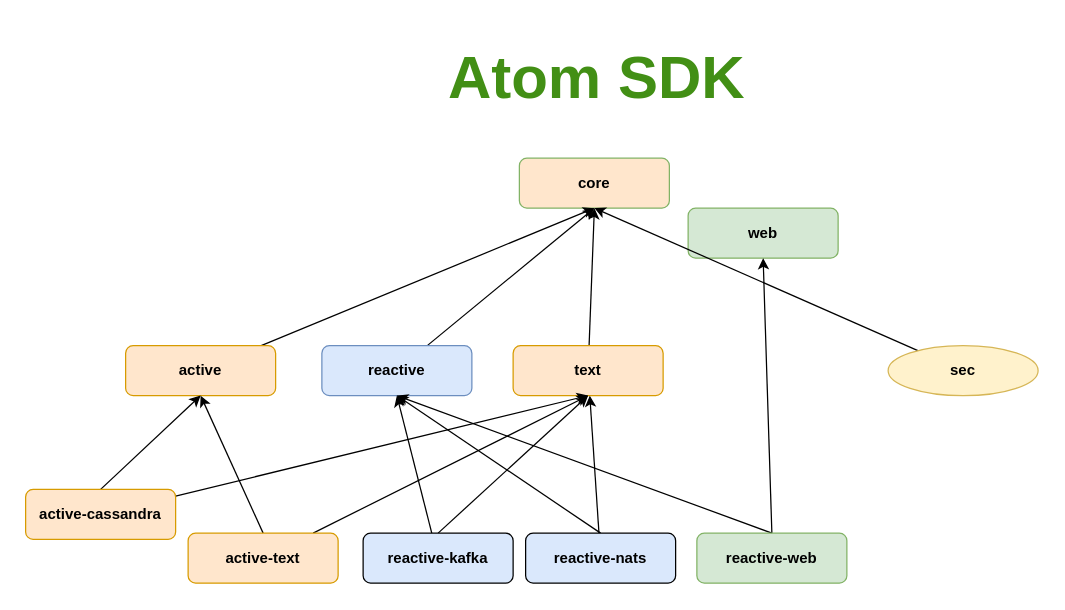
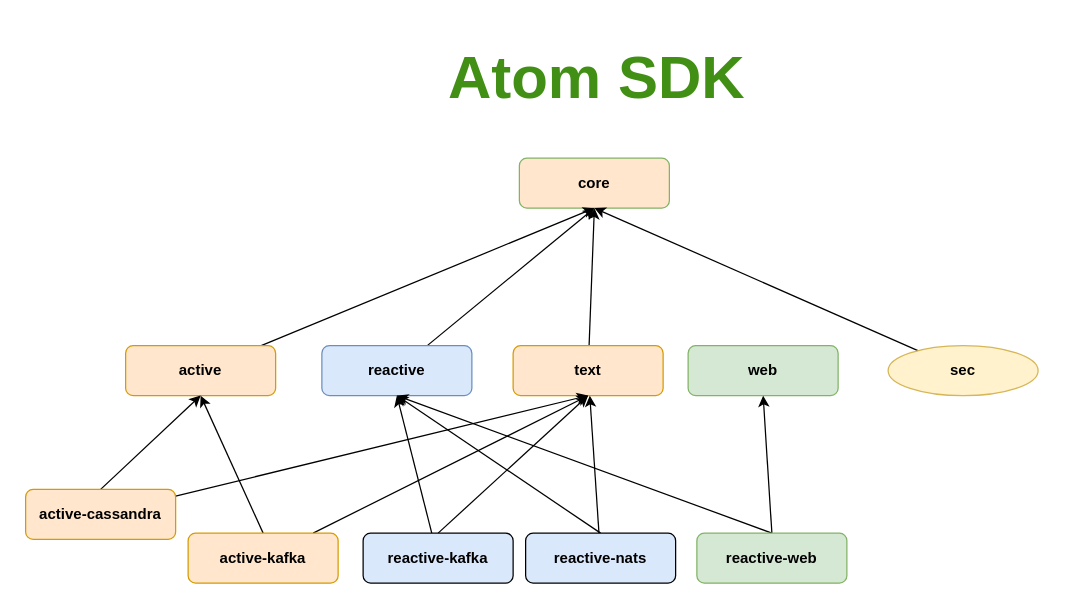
  <mxCell id="0" />
  <mxCell id="1" parent="0" />
  <mxCell id="2" value="&lt;b&gt;core&lt;/b&gt;" style="rounded=1;whiteSpace=wrap;html=1;fillColor=#ffe6cc;strokeColor=#82b366;" vertex="1" parent="1"><mxGeometry x="415" y="120" width="120" height="40" as="geometry" /></mxCell>
  <mxCell id="3" style="edgeStyle=none;rounded=0;orthogonalLoop=1;jettySize=auto;html=1;entryX=0.5;entryY=1;entryDx=0;entryDy=0;" edge="1" parent="1" source="4" target="2"><mxGeometry relative="1" as="geometry" /></mxCell>
  <mxCell id="4" value="&lt;b&gt;active&lt;/b&gt;" style="rounded=1;whiteSpace=wrap;html=1;fillColor=#ffe6cc;strokeColor=#d79b00;" vertex="1" parent="1"><mxGeometry x="100" y="270" width="120" height="40" as="geometry" /></mxCell>
  <mxCell id="5" style="rounded=0;orthogonalLoop=1;jettySize=auto;html=1;entryX=0.5;entryY=1;entryDx=0;entryDy=0;" edge="1" parent="1" source="6" target="2"><mxGeometry relative="1" as="geometry" /></mxCell>
  <mxCell id="6" value="&lt;b&gt;reactive&lt;/b&gt;" style="rounded=1;whiteSpace=wrap;html=1;fillColor=#DAE8FC;strokeColor=#6c8ebf;" vertex="1" parent="1"><mxGeometry x="257" y="270" width="120" height="40" as="geometry" /></mxCell>
- <mxCell id="7" value="&lt;b&gt;web&lt;/b&gt;" style="rounded=1;whiteSpace=wrap;html=1;fillColor=#d5e8d4;strokeColor=#82b366;" vertex="1" parent="1"><mxGeometry x="550" y="160" width="120" height="40" as="geometry" /></mxCell>
+ <mxCell id="7" value="&lt;b&gt;web&lt;/b&gt;" style="rounded=1;whiteSpace=wrap;html=1;fillColor=#d5e8d4;strokeColor=#82b366;" vertex="1" parent="1"><mxGeometry x="550" y="270" width="120" height="40" as="geometry" /></mxCell>
  <mxCell id="8" style="edgeStyle=none;rounded=0;orthogonalLoop=1;jettySize=auto;html=1;entryX=0.5;entryY=1;entryDx=0;entryDy=0;" edge="1" parent="1" source="9" target="2"><mxGeometry relative="1" as="geometry" /></mxCell>
  <mxCell id="9" value="&lt;b&gt;sec&lt;/b&gt;" style="ellipse;whiteSpace=wrap;html=1;fillColor=#fff2cc;strokeColor=#d6b656;" vertex="1" parent="1"><mxGeometry x="710" y="270" width="120" height="40" as="geometry" /></mxCell>
  <mxCell id="10" style="edgeStyle=none;rounded=0;orthogonalLoop=1;jettySize=auto;html=1;entryX=0.5;entryY=1;entryDx=0;entryDy=0;" edge="1" parent="1" source="11" target="2"><mxGeometry relative="1" as="geometry" /></mxCell>
  <mxCell id="11" value="&lt;b&gt;text&lt;/b&gt;" style="rounded=1;whiteSpace=wrap;html=1;fillColor=#ffe6cc;strokeColor=#d79b00;" vertex="1" parent="1"><mxGeometry x="410" y="270" width="120" height="40" as="geometry" /></mxCell>
  <mxCell id="12" style="edgeStyle=none;rounded=0;orthogonalLoop=1;jettySize=auto;html=1;exitX=0.5;exitY=0;exitDx=0;exitDy=0;entryX=0.5;entryY=1;entryDx=0;entryDy=0;" edge="1" parent="1" source="14" target="4"><mxGeometry relative="1" as="geometry" /></mxCell>
  <mxCell id="13" style="edgeStyle=none;rounded=0;orthogonalLoop=1;jettySize=auto;html=1;fontSize=24;fontColor=#428F15;" edge="1" parent="1" source="14"><mxGeometry relative="1" as="geometry"><mxPoint x="470" y="310" as="targetPoint" /></mxGeometry></mxCell>
  <mxCell id="14" value="&lt;b&gt;active-cassandra&lt;/b&gt;" style="rounded=1;whiteSpace=wrap;html=1;fillColor=#ffe6cc;strokeColor=#d79b00;" vertex="1" parent="1"><mxGeometry x="20" y="385" width="120" height="40" as="geometry" /></mxCell>
  <mxCell id="15" style="edgeStyle=none;rounded=0;orthogonalLoop=1;jettySize=auto;html=1;exitX=0.5;exitY=0;exitDx=0;exitDy=0;entryX=0.5;entryY=1;entryDx=0;entryDy=0;" edge="1" parent="1" source="17" target="4"><mxGeometry relative="1" as="geometry"><mxPoint x="340" y="310" as="targetPoint" /></mxGeometry></mxCell>
  <mxCell id="16" style="edgeStyle=none;rounded=0;orthogonalLoop=1;jettySize=auto;html=1;entryX=0.5;entryY=1;entryDx=0;entryDy=0;fontSize=24;fontColor=#428F15;" edge="1" parent="1" source="17" target="11"><mxGeometry relative="1" as="geometry" /></mxCell>
- <mxCell id="17" value="&lt;b&gt;active-text&lt;/b&gt;" style="rounded=1;whiteSpace=wrap;html=1;fillColor=#ffe6cc;strokeColor=#d79b00;" vertex="1" parent="1"><mxGeometry x="150" y="420" width="120" height="40" as="geometry" /></mxCell>
+ <mxCell id="17" value="&lt;b&gt;active-kafka&lt;/b&gt;" style="rounded=1;whiteSpace=wrap;html=1;fillColor=#ffe6cc;strokeColor=#d79b00;" vertex="1" parent="1"><mxGeometry x="150" y="420" width="120" height="40" as="geometry" /></mxCell>
  <mxCell id="18" style="edgeStyle=none;rounded=0;orthogonalLoop=1;jettySize=auto;html=1;entryX=0.5;entryY=1;entryDx=0;entryDy=0;" edge="1" parent="1" source="20" target="6"><mxGeometry relative="1" as="geometry" /></mxCell>
  <mxCell id="19" style="edgeStyle=none;rounded=0;orthogonalLoop=1;jettySize=auto;html=1;exitX=0.5;exitY=0;exitDx=0;exitDy=0;fontSize=24;fontColor=#428F15;" edge="1" parent="1" source="20"><mxGeometry relative="1" as="geometry"><mxPoint x="470" y="310" as="targetPoint" /></mxGeometry></mxCell>
  <mxCell id="20" value="&lt;b&gt;reactive-kafka&lt;/b&gt;" style="rounded=1;whiteSpace=wrap;html=1;fillColor=#DAE8FC;" vertex="1" parent="1"><mxGeometry x="290" y="420" width="120" height="40" as="geometry" /></mxCell>
  <mxCell id="21" style="edgeStyle=none;rounded=0;orthogonalLoop=1;jettySize=auto;html=1;exitX=0.5;exitY=0;exitDx=0;exitDy=0;entryX=0.5;entryY=1;entryDx=0;entryDy=0;" edge="1" parent="1" source="23" target="6"><mxGeometry relative="1" as="geometry"><mxPoint x="470" y="310" as="targetPoint" /></mxGeometry></mxCell>
  <mxCell id="22" style="edgeStyle=none;rounded=0;orthogonalLoop=1;jettySize=auto;html=1;fontSize=24;fontColor=#428F15;" edge="1" parent="1" source="23" target="11"><mxGeometry relative="1" as="geometry" /></mxCell>
  <mxCell id="23" value="&lt;b&gt;reactive-nats&lt;/b&gt;" style="rounded=1;whiteSpace=wrap;html=1;fillColor=#DAE8FC;" vertex="1" parent="1"><mxGeometry x="420" y="420" width="120" height="40" as="geometry" /></mxCell>
  <mxCell id="24" style="edgeStyle=none;rounded=0;orthogonalLoop=1;jettySize=auto;html=1;entryX=0.5;entryY=1;entryDx=0;entryDy=0;exitX=0.5;exitY=0;exitDx=0;exitDy=0;" edge="1" parent="1" source="26" target="6"><mxGeometry relative="1" as="geometry" /></mxCell>
  <mxCell id="25" style="edgeStyle=none;rounded=0;orthogonalLoop=1;jettySize=auto;html=1;entryX=0.5;entryY=1;entryDx=0;entryDy=0;exitX=0.5;exitY=0;exitDx=0;exitDy=0;" edge="1" parent="1" source="26" target="7"><mxGeometry relative="1" as="geometry" /></mxCell>
  <mxCell id="26" value="&lt;b&gt;reactive-web&lt;/b&gt;" style="rounded=1;whiteSpace=wrap;html=1;fillColor=#d5e8d4;strokeColor=#82b366;" vertex="1" parent="1"><mxGeometry x="557" y="420" width="120" height="40" as="geometry" /></mxCell>
  <mxCell id="27" value="&lt;h1&gt;&lt;font color=&quot;#428f15&quot;&gt;Atom SDK&lt;/font&gt;&lt;/h1&gt;" style="text;html=1;strokeColor=none;fillColor=none;align=center;verticalAlign=middle;whiteSpace=wrap;rounded=0;fontSize=24;" vertex="1" parent="1"><mxGeometry x="337" y="20" width="280" height="70" as="geometry" /></mxCell>
